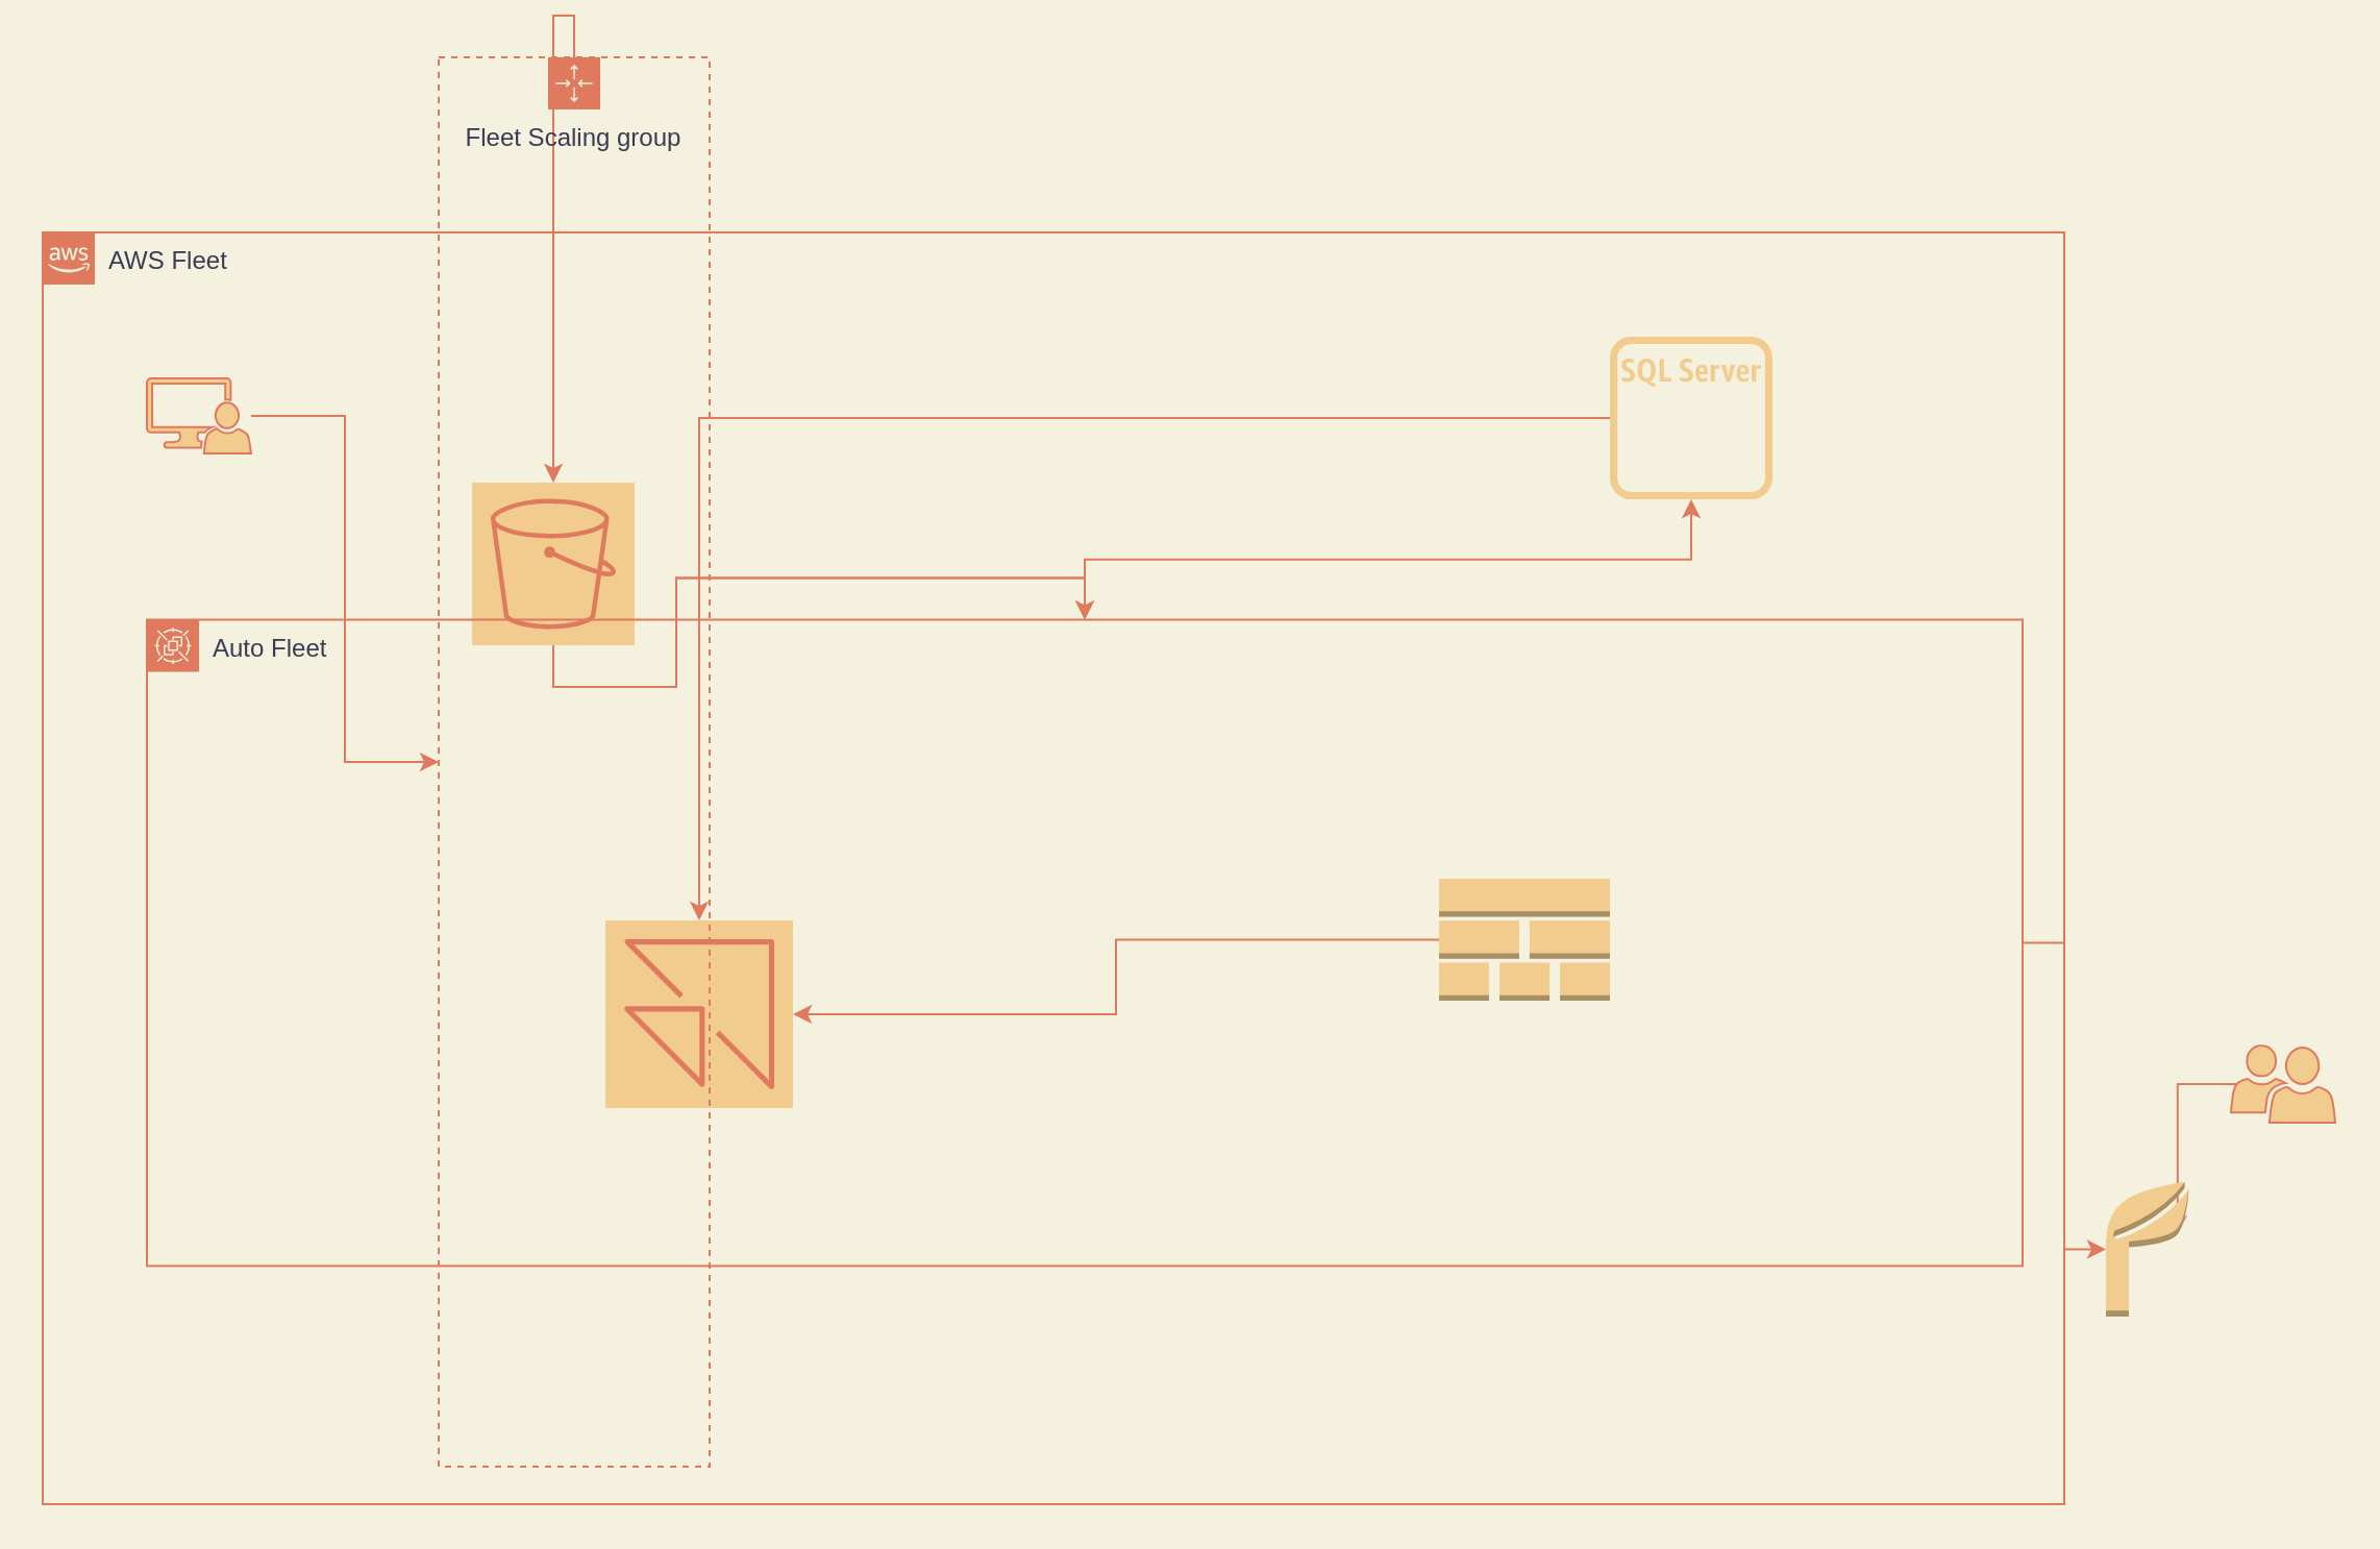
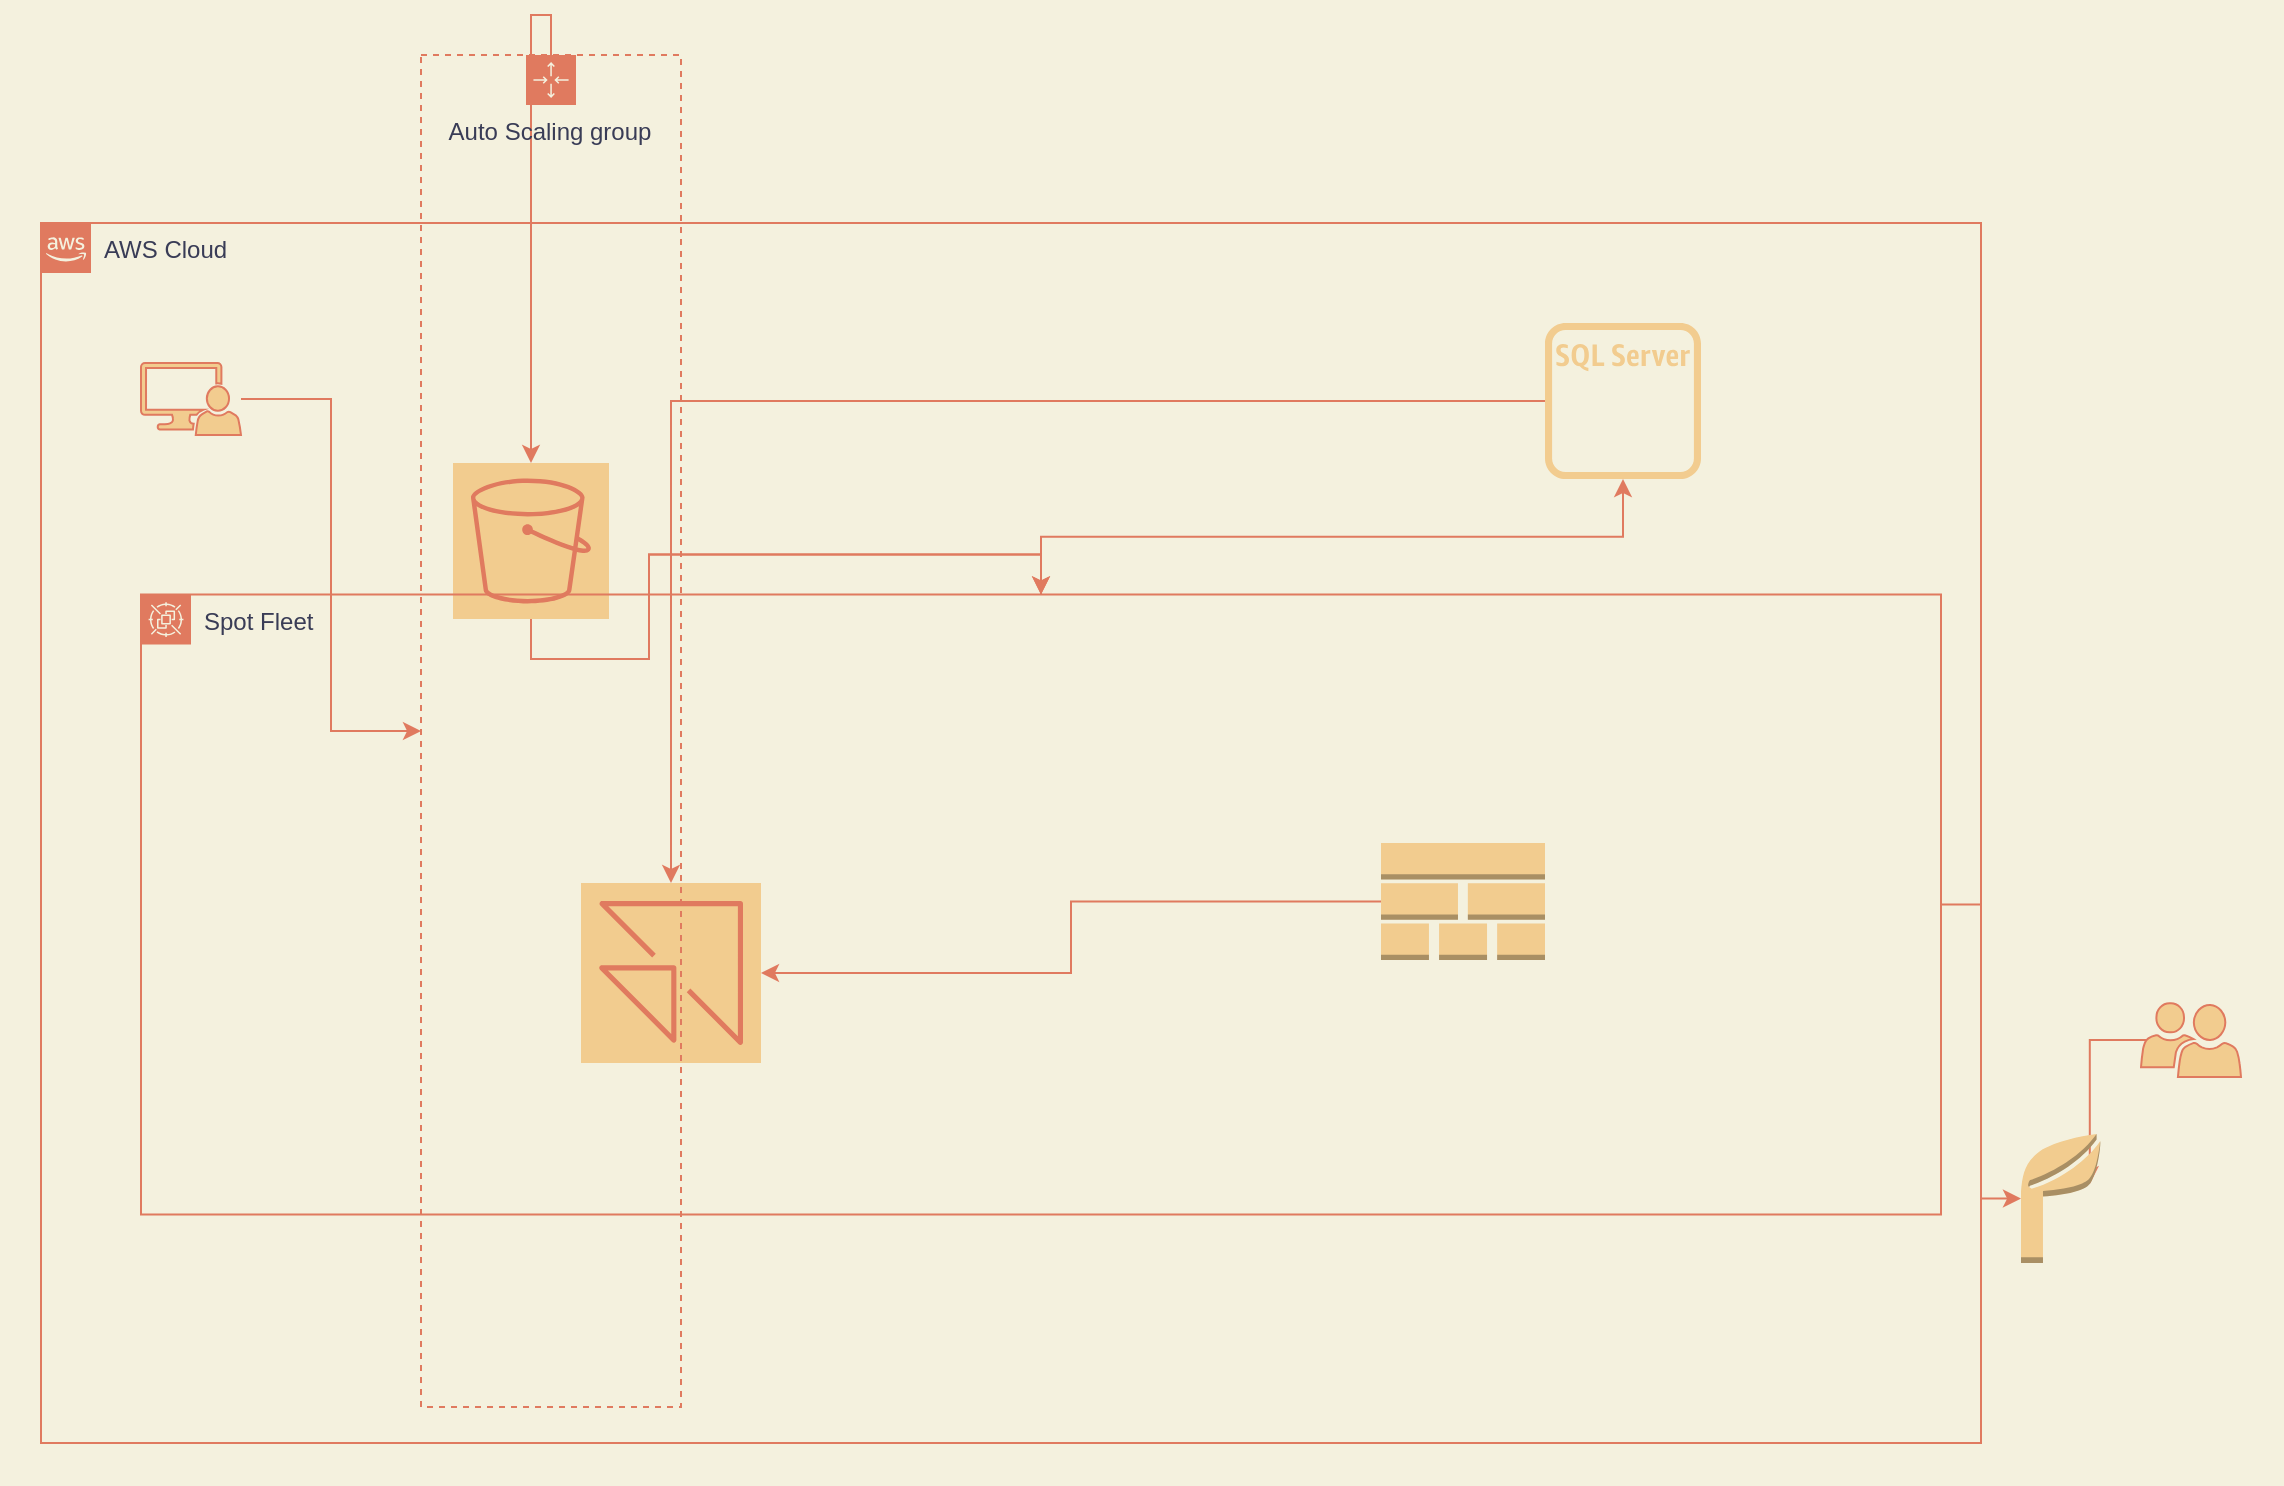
  <mxCell id="0" />
  <mxCell id="1" parent="0" />
- <mxCell id="2" value="AWS Fleet" style="points=[[0,0],[0.25,0],[0.5,0],[0.75,0],[1,0],[1,0.25],[1,0.5],[1,0.75],[1,1],[0.75,1],[0.5,1],[0.25,1],[0,1],[0,0.75],[0,0.5],[0,0.25]];outlineConnect=0;html=1;whiteSpace=wrap;fontSize=12;fontStyle=0;shape=mxgraph.aws4.group;grIcon=mxgraph.aws4.group_aws_cloud_alt;verticalAlign=top;align=left;spacingLeft=30;dashed=0;strokeColor=#E07A5F;fontColor=#393C56;fillColor=none;" vertex="1" parent="1"><mxGeometry x="20" y="104" width="970" height="610" as="geometry" /></mxCell>
+ <mxCell id="2" value="AWS Cloud" style="points=[[0,0],[0.25,0],[0.5,0],[0.75,0],[1,0],[1,0.25],[1,0.5],[1,0.75],[1,1],[0.75,1],[0.5,1],[0.25,1],[0,1],[0,0.75],[0,0.5],[0,0.25]];outlineConnect=0;html=1;whiteSpace=wrap;fontSize=12;fontStyle=0;shape=mxgraph.aws4.group;grIcon=mxgraph.aws4.group_aws_cloud_alt;verticalAlign=top;align=left;spacingLeft=30;dashed=0;strokeColor=#E07A5F;fontColor=#393C56;fillColor=none;" vertex="1" parent="1"><mxGeometry x="20" y="104" width="970" height="610" as="geometry" /></mxCell>
  <mxCell id="3" style="edgeStyle=orthogonalEdgeStyle;rounded=0;orthogonalLoop=1;jettySize=auto;html=1;labelBackgroundColor=#F4F1DE;strokeColor=#E07A5F;fontColor=#393C56;" edge="1" parent="1" source="4" target="17"><mxGeometry relative="1" as="geometry" /></mxCell>
  <mxCell id="4" value="" style="outlineConnect=0;fontColor=#393C56;fillColor=#F2CC8F;strokeColor=none;dashed=0;verticalLabelPosition=bottom;verticalAlign=top;align=center;html=1;fontSize=12;fontStyle=0;aspect=fixed;pointerEvents=1;shape=mxgraph.aws4.rds_sql_server_instance_alt;" vertex="1" parent="1"><mxGeometry x="772" y="154" width="78" height="78" as="geometry" /></mxCell>
  <mxCell id="5" style="edgeStyle=orthogonalEdgeStyle;rounded=0;orthogonalLoop=1;jettySize=auto;html=1;labelBackgroundColor=#F4F1DE;strokeColor=#E07A5F;fontColor=#393C56;" edge="1" parent="1" source="18" target="4"><mxGeometry relative="1" as="geometry" /></mxCell>
  <mxCell id="6" style="edgeStyle=orthogonalEdgeStyle;rounded=0;orthogonalLoop=1;jettySize=auto;html=1;labelBackgroundColor=#F4F1DE;strokeColor=#E07A5F;fontColor=#393C56;" edge="1" parent="1" source="7" target="18"><mxGeometry relative="1" as="geometry" /></mxCell>
  <mxCell id="7" value="" style="outlineConnect=0;fontColor=#393C56;gradientDirection=north;fillColor=#F2CC8F;strokeColor=#E07A5F;dashed=0;verticalLabelPosition=bottom;verticalAlign=top;align=center;html=1;fontSize=12;fontStyle=0;aspect=fixed;shape=mxgraph.aws4.resourceIcon;resIcon=mxgraph.aws4.s3;" vertex="1" parent="1"><mxGeometry x="226" y="224" width="78" height="78" as="geometry" /></mxCell>
  <mxCell id="8" style="edgeStyle=orthogonalEdgeStyle;rounded=0;orthogonalLoop=1;jettySize=auto;html=1;exitX=0.05;exitY=0.5;exitDx=0;exitDy=0;exitPerimeter=0;entryX=0.86;entryY=0.39;entryDx=0;entryDy=0;entryPerimeter=0;labelBackgroundColor=#F4F1DE;strokeColor=#E07A5F;fontColor=#393C56;" edge="1" parent="1" source="9" target="12"><mxGeometry relative="1" as="geometry" /></mxCell>
  <mxCell id="9" value="" style="pointerEvents=1;shadow=0;dashed=0;html=1;strokeColor=#E07A5F;labelPosition=center;verticalLabelPosition=bottom;verticalAlign=top;align=center;fillColor=#F2CC8F;shape=mxgraph.mscae.intune.user_group;fontColor=#393C56;" vertex="1" parent="1"><mxGeometry x="1070" y="494" width="50" height="37" as="geometry" /></mxCell>
  <mxCell id="10" style="edgeStyle=orthogonalEdgeStyle;rounded=0;orthogonalLoop=1;jettySize=auto;html=1;labelBackgroundColor=#F4F1DE;strokeColor=#E07A5F;fontColor=#393C56;" edge="1" parent="1" source="19" target="7"><mxGeometry relative="1" as="geometry" /></mxCell>
  <mxCell id="11" value="" style="pointerEvents=1;shadow=0;dashed=0;html=1;strokeColor=#E07A5F;labelPosition=center;verticalLabelPosition=bottom;verticalAlign=top;align=center;shape=mxgraph.mscae.system_center.admin_console;fillColor=#F2CC8F;fontColor=#393C56;" vertex="1" parent="1"><mxGeometry x="70" y="174" width="50" height="36" as="geometry" /></mxCell>
  <mxCell id="12" value="" style="outlineConnect=0;dashed=0;verticalLabelPosition=bottom;verticalAlign=top;align=center;html=1;shape=mxgraph.aws3.application;fillColor=#F2CC8F;strokeColor=#E07A5F;fontColor=#393C56;" vertex="1" parent="1"><mxGeometry x="1010" y="559.5" width="40" height="64.5" as="geometry" /></mxCell>
  <mxCell id="13" style="edgeStyle=orthogonalEdgeStyle;rounded=0;orthogonalLoop=1;jettySize=auto;html=1;labelBackgroundColor=#F4F1DE;strokeColor=#E07A5F;fontColor=#393C56;" edge="1" parent="1" source="15" target="17"><mxGeometry relative="1" as="geometry" /></mxCell>
  <mxCell id="14" style="edgeStyle=orthogonalEdgeStyle;rounded=0;orthogonalLoop=1;jettySize=auto;html=1;labelBackgroundColor=#F4F1DE;strokeColor=#E07A5F;fontColor=#393C56;" edge="1" parent="1" source="18" target="12"><mxGeometry relative="1" as="geometry" /></mxCell>
  <mxCell id="15" value="" style="outlineConnect=0;dashed=0;verticalLabelPosition=bottom;verticalAlign=top;align=center;html=1;shape=mxgraph.aws3.stack_aws_cloudformation;fillColor=#F2CC8F;shadow=0;sketch=0;strokeColor=#E07A5F;fontColor=#393C56;" vertex="1" parent="1"><mxGeometry x="690" y="414" width="82" height="58.5" as="geometry" /></mxCell>
  <mxCell id="16" style="edgeStyle=orthogonalEdgeStyle;rounded=0;orthogonalLoop=1;jettySize=auto;html=1;labelBackgroundColor=#F4F1DE;strokeColor=#E07A5F;fontColor=#393C56;" edge="1" parent="1" source="7" target="18"><mxGeometry relative="1" as="geometry"><mxPoint x="478" y="153" as="sourcePoint" /><mxPoint x="772" y="193" as="targetPoint" /></mxGeometry></mxCell>
  <mxCell id="17" value="" style="outlineConnect=0;fontColor=#393C56;gradientDirection=north;fillColor=#F2CC8F;strokeColor=#E07A5F;dashed=0;verticalLabelPosition=bottom;verticalAlign=top;align=center;html=1;fontSize=12;fontStyle=0;aspect=fixed;shape=mxgraph.aws4.resourceIcon;resIcon=mxgraph.aws4.appstream_20;shadow=0;sketch=0;" vertex="1" parent="1"><mxGeometry x="290" y="434" width="90" height="90" as="geometry" /></mxCell>
- <mxCell id="18" value="Auto Fleet" style="points=[[0,0],[0.25,0],[0.5,0],[0.75,0],[1,0],[1,0.25],[1,0.5],[1,0.75],[1,1],[0.75,1],[0.5,1],[0.25,1],[0,1],[0,0.75],[0,0.5],[0,0.25]];outlineConnect=0;html=1;whiteSpace=wrap;fontSize=12;fontStyle=0;shape=mxgraph.aws4.group;grIcon=mxgraph.aws4.group_spot_fleet;strokeColor=#E07A5F;fillColor=none;verticalAlign=top;align=left;spacingLeft=30;fontColor=#393C56;dashed=0;shadow=0;sketch=0;" vertex="1" parent="1"><mxGeometry x="70" y="289.75" width="900" height="310" as="geometry" /></mxCell>
- <mxCell id="19" value="Fleet Scaling group" style="points=[[0,0],[0.25,0],[0.5,0],[0.75,0],[1,0],[1,0.25],[1,0.5],[1,0.75],[1,1],[0.75,1],[0.5,1],[0.25,1],[0,1],[0,0.75],[0,0.5],[0,0.25]];outlineConnect=0;html=1;whiteSpace=wrap;fontSize=12;fontStyle=0;shape=mxgraph.aws4.groupCenter;grIcon=mxgraph.aws4.group_auto_scaling_group;grStroke=1;strokeColor=#E07A5F;fillColor=none;verticalAlign=top;align=center;fontColor=#393C56;dashed=1;spacingTop=25;shadow=0;sketch=0;" vertex="1" parent="1"><mxGeometry x="210" y="20" width="130" height="676" as="geometry" /></mxCell>
+ <mxCell id="18" value="Spot Fleet" style="points=[[0,0],[0.25,0],[0.5,0],[0.75,0],[1,0],[1,0.25],[1,0.5],[1,0.75],[1,1],[0.75,1],[0.5,1],[0.25,1],[0,1],[0,0.75],[0,0.5],[0,0.25]];outlineConnect=0;html=1;whiteSpace=wrap;fontSize=12;fontStyle=0;shape=mxgraph.aws4.group;grIcon=mxgraph.aws4.group_spot_fleet;strokeColor=#E07A5F;fillColor=none;verticalAlign=top;align=left;spacingLeft=30;fontColor=#393C56;dashed=0;shadow=0;sketch=0;" vertex="1" parent="1"><mxGeometry x="70" y="289.75" width="900" height="310" as="geometry" /></mxCell>
+ <mxCell id="19" value="Auto Scaling group" style="points=[[0,0],[0.25,0],[0.5,0],[0.75,0],[1,0],[1,0.25],[1,0.5],[1,0.75],[1,1],[0.75,1],[0.5,1],[0.25,1],[0,1],[0,0.75],[0,0.5],[0,0.25]];outlineConnect=0;html=1;whiteSpace=wrap;fontSize=12;fontStyle=0;shape=mxgraph.aws4.groupCenter;grIcon=mxgraph.aws4.group_auto_scaling_group;grStroke=1;strokeColor=#E07A5F;fillColor=none;verticalAlign=top;align=center;fontColor=#393C56;dashed=1;spacingTop=25;shadow=0;sketch=0;" vertex="1" parent="1"><mxGeometry x="210" y="20" width="130" height="676" as="geometry" /></mxCell>
  <mxCell id="20" style="edgeStyle=orthogonalEdgeStyle;rounded=0;orthogonalLoop=1;jettySize=auto;html=1;labelBackgroundColor=#F4F1DE;strokeColor=#E07A5F;fontColor=#393C56;" edge="1" parent="1" source="11" target="19"><mxGeometry relative="1" as="geometry"><mxPoint x="120" y="192" as="sourcePoint" /><mxPoint x="400" y="153" as="targetPoint" /></mxGeometry></mxCell>
